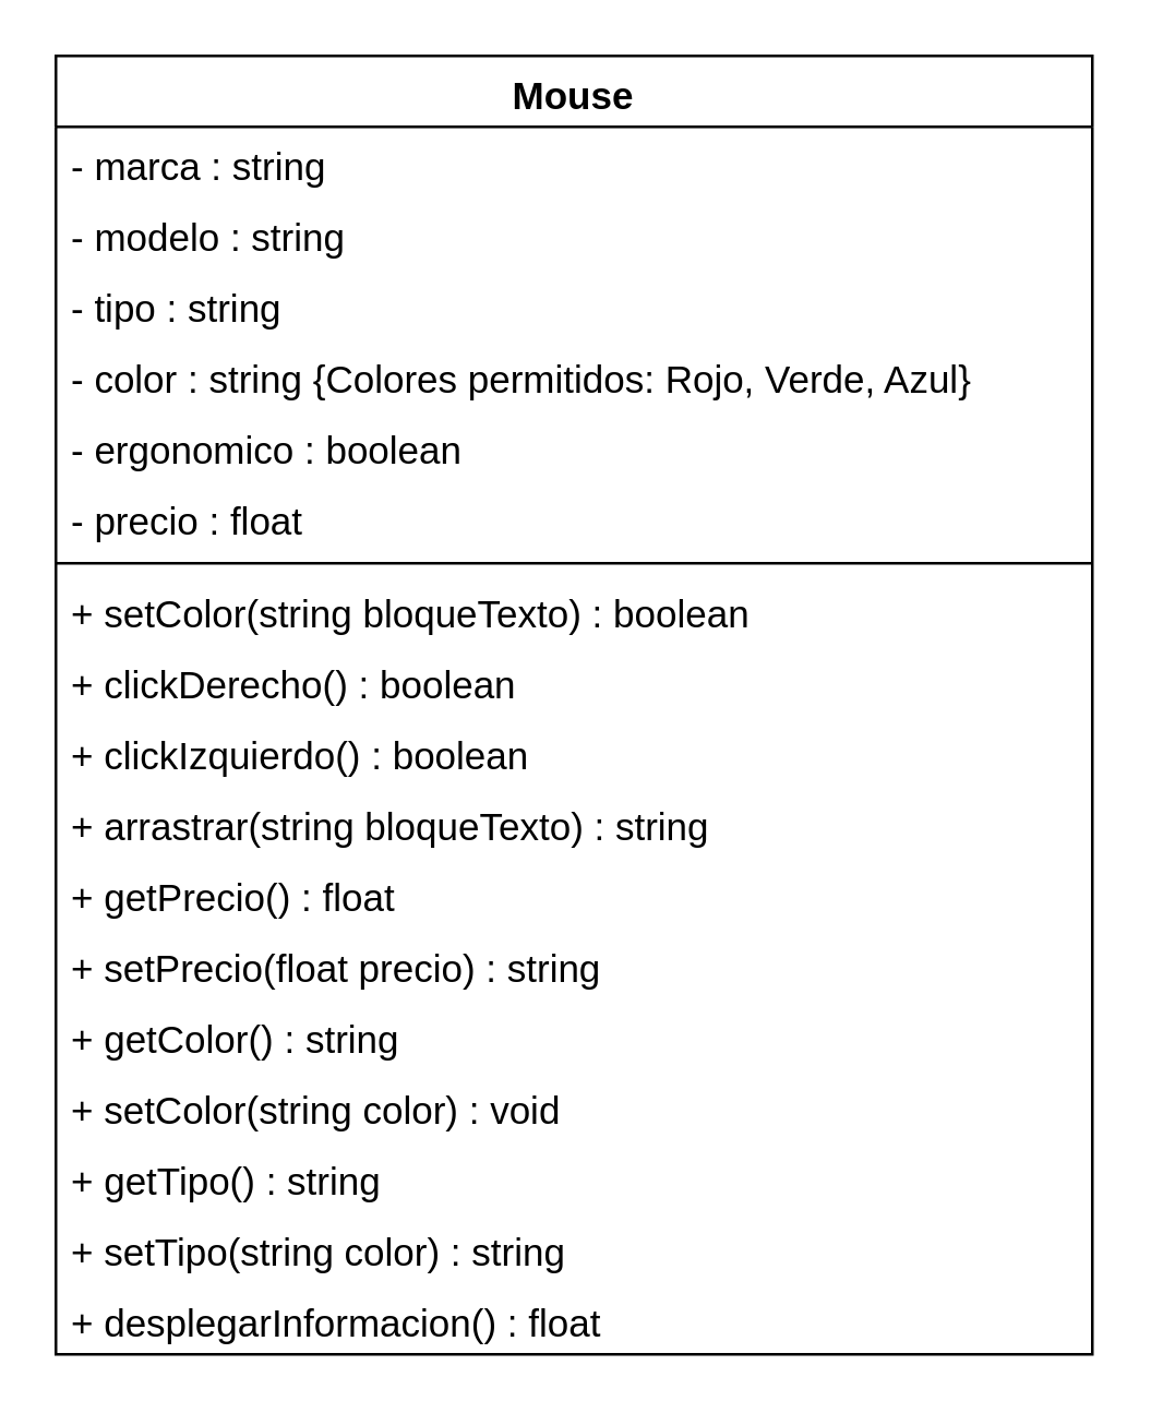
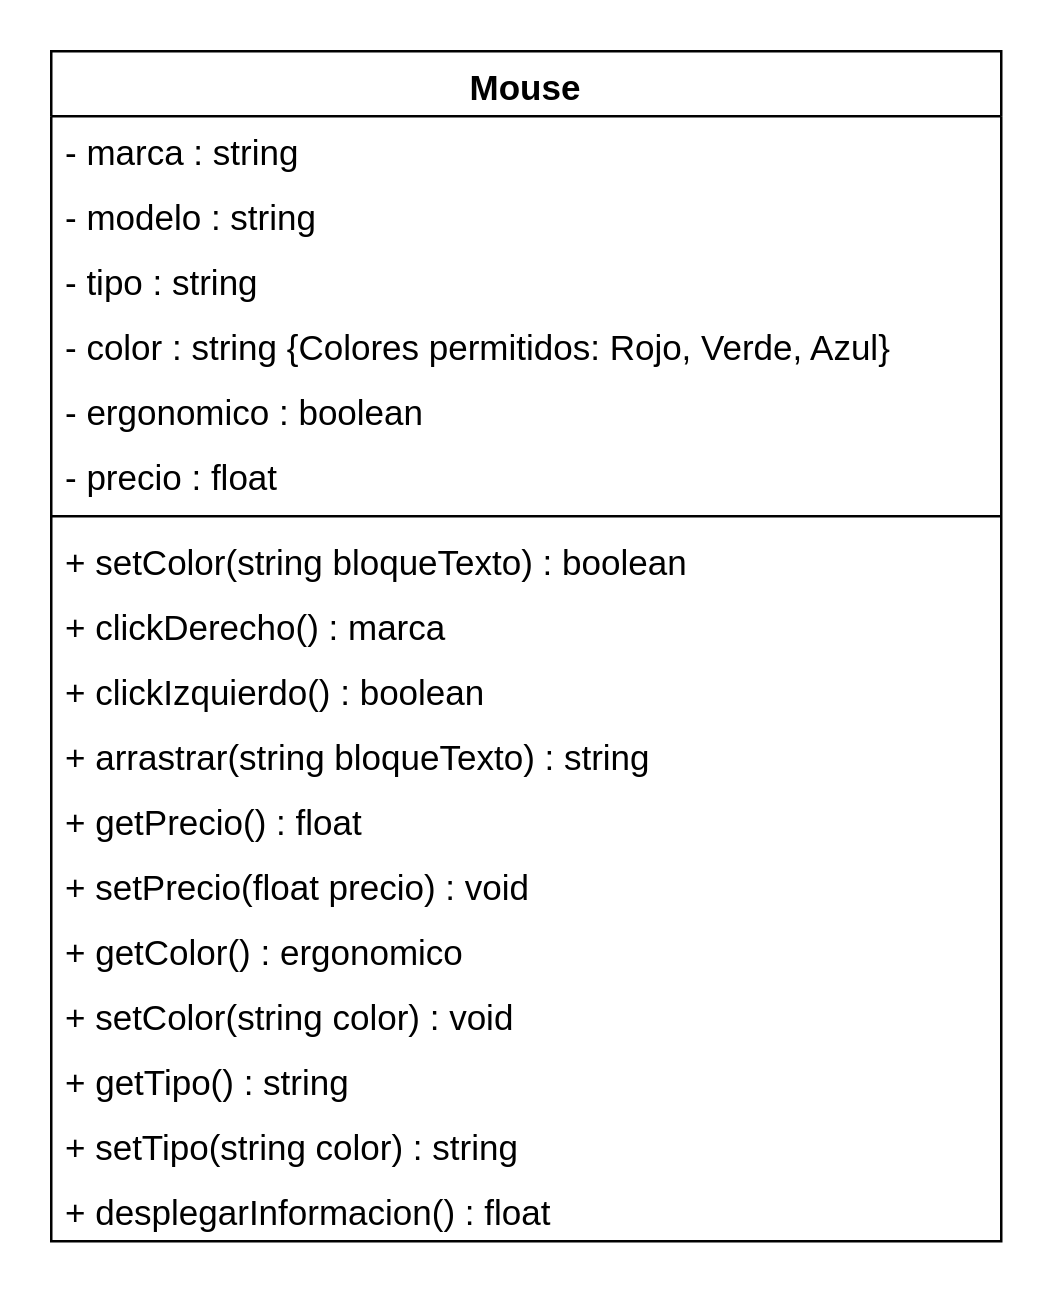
  <mxCell id="0" />
  <mxCell id="1" parent="0" />
  <mxCell id="2" value="Mouse" style="swimlane;fontStyle=1;align=center;verticalAlign=top;childLayout=stackLayout;horizontal=1;startSize=26;horizontalStack=0;resizeParent=1;resizeParentMax=0;resizeLast=0;collapsible=1;marginBottom=0;fontSize=14;" parent="1" vertex="1"><mxGeometry x="20" y="20" width="380" height="476" as="geometry"><mxRectangle x="224" y="40" width="80" height="30" as="alternateBounds" /></mxGeometry></mxCell>
  <mxCell id="3" value="- marca : string" style="text;strokeColor=none;fillColor=none;align=left;verticalAlign=top;spacingLeft=4;spacingRight=4;overflow=hidden;rotatable=0;points=[[0,0.5],[1,0.5]];portConstraint=eastwest;fontSize=14;" parent="2" vertex="1"><mxGeometry y="26" width="380" height="26" as="geometry" /></mxCell>
  <mxCell id="4" value="- modelo : string" style="text;strokeColor=none;fillColor=none;align=left;verticalAlign=top;spacingLeft=4;spacingRight=4;overflow=hidden;rotatable=0;points=[[0,0.5],[1,0.5]];portConstraint=eastwest;fontSize=14;" parent="2" vertex="1"><mxGeometry y="52" width="380" height="26" as="geometry" /></mxCell>
  <mxCell id="5" value="- tipo : string" style="text;strokeColor=none;fillColor=none;align=left;verticalAlign=top;spacingLeft=4;spacingRight=4;overflow=hidden;rotatable=0;points=[[0,0.5],[1,0.5]];portConstraint=eastwest;fontSize=14;" parent="2" vertex="1"><mxGeometry y="78" width="380" height="26" as="geometry" /></mxCell>
  <mxCell id="6" value="- color : string {Colores permitidos: Rojo, Verde, Azul}" style="text;strokeColor=none;fillColor=none;align=left;verticalAlign=top;spacingLeft=4;spacingRight=4;overflow=hidden;rotatable=0;points=[[0,0.5],[1,0.5]];portConstraint=eastwest;fontSize=14;" parent="2" vertex="1"><mxGeometry y="104" width="380" height="26" as="geometry" /></mxCell>
  <mxCell id="7" value="- ergonomico : boolean" style="text;strokeColor=none;fillColor=none;align=left;verticalAlign=top;spacingLeft=4;spacingRight=4;overflow=hidden;rotatable=0;points=[[0,0.5],[1,0.5]];portConstraint=eastwest;fontSize=14;" parent="2" vertex="1"><mxGeometry y="130" width="380" height="26" as="geometry" /></mxCell>
  <mxCell id="8" value="- precio : float" style="text;strokeColor=none;fillColor=none;align=left;verticalAlign=top;spacingLeft=4;spacingRight=4;overflow=hidden;rotatable=0;points=[[0,0.5],[1,0.5]];portConstraint=eastwest;fontSize=14;" parent="2" vertex="1"><mxGeometry y="156" width="380" height="26" as="geometry" /></mxCell>
  <mxCell id="9" value="" style="line;strokeWidth=1;fillColor=none;align=left;verticalAlign=middle;spacingTop=-1;spacingLeft=3;spacingRight=3;rotatable=0;labelPosition=right;points=[];portConstraint=eastwest;fontSize=14;" parent="2" vertex="1"><mxGeometry y="182" width="380" height="8" as="geometry" /></mxCell>
  <mxCell id="10" value="+ setColor(string bloqueTexto) : boolean" style="text;strokeColor=none;fillColor=none;align=left;verticalAlign=top;spacingLeft=4;spacingRight=4;overflow=hidden;rotatable=0;points=[[0,0.5],[1,0.5]];portConstraint=eastwest;fontSize=14;" parent="2" vertex="1"><mxGeometry y="190" width="380" height="26" as="geometry" /></mxCell>
- <mxCell id="11" value="+ clickDerecho() : boolean" style="text;strokeColor=none;fillColor=none;align=left;verticalAlign=top;spacingLeft=4;spacingRight=4;overflow=hidden;rotatable=0;points=[[0,0.5],[1,0.5]];portConstraint=eastwest;fontSize=14;" parent="2" vertex="1"><mxGeometry y="216" width="380" height="26" as="geometry" /></mxCell>
+ <mxCell id="11" value="+ clickDerecho() : marca" style="text;strokeColor=none;fillColor=none;align=left;verticalAlign=top;spacingLeft=4;spacingRight=4;overflow=hidden;rotatable=0;points=[[0,0.5],[1,0.5]];portConstraint=eastwest;fontSize=14;" parent="2" vertex="1"><mxGeometry y="216" width="380" height="26" as="geometry" /></mxCell>
  <mxCell id="12" value="+ clickIzquierdo() : boolean" style="text;strokeColor=none;fillColor=none;align=left;verticalAlign=top;spacingLeft=4;spacingRight=4;overflow=hidden;rotatable=0;points=[[0,0.5],[1,0.5]];portConstraint=eastwest;fontSize=14;" parent="2" vertex="1"><mxGeometry y="242" width="380" height="26" as="geometry" /></mxCell>
  <mxCell id="13" value="+ arrastrar(string bloqueTexto) : string" style="text;strokeColor=none;fillColor=none;align=left;verticalAlign=top;spacingLeft=4;spacingRight=4;overflow=hidden;rotatable=0;points=[[0,0.5],[1,0.5]];portConstraint=eastwest;fontSize=14;" parent="2" vertex="1"><mxGeometry y="268" width="380" height="26" as="geometry" /></mxCell>
  <mxCell id="14" value="+ getPrecio() : float" style="text;strokeColor=none;fillColor=none;align=left;verticalAlign=top;spacingLeft=4;spacingRight=4;overflow=hidden;rotatable=0;points=[[0,0.5],[1,0.5]];portConstraint=eastwest;fontSize=14;" parent="2" vertex="1"><mxGeometry y="294" width="380" height="26" as="geometry" /></mxCell>
- <mxCell id="15" value="+ setPrecio(float precio) : string" style="text;strokeColor=none;fillColor=none;align=left;verticalAlign=top;spacingLeft=4;spacingRight=4;overflow=hidden;rotatable=0;points=[[0,0.5],[1,0.5]];portConstraint=eastwest;fontSize=14;" parent="2" vertex="1"><mxGeometry y="320" width="380" height="26" as="geometry" /></mxCell>
- <mxCell id="16" value="+ getColor() : string" style="text;strokeColor=none;fillColor=none;align=left;verticalAlign=top;spacingLeft=4;spacingRight=4;overflow=hidden;rotatable=0;points=[[0,0.5],[1,0.5]];portConstraint=eastwest;fontSize=14;" parent="2" vertex="1"><mxGeometry y="346" width="380" height="26" as="geometry" /></mxCell>
+ <mxCell id="15" value="+ setPrecio(float precio) : void" style="text;strokeColor=none;fillColor=none;align=left;verticalAlign=top;spacingLeft=4;spacingRight=4;overflow=hidden;rotatable=0;points=[[0,0.5],[1,0.5]];portConstraint=eastwest;fontSize=14;" parent="2" vertex="1"><mxGeometry y="320" width="380" height="26" as="geometry" /></mxCell>
+ <mxCell id="16" value="+ getColor() : ergonomico" style="text;strokeColor=none;fillColor=none;align=left;verticalAlign=top;spacingLeft=4;spacingRight=4;overflow=hidden;rotatable=0;points=[[0,0.5],[1,0.5]];portConstraint=eastwest;fontSize=14;" parent="2" vertex="1"><mxGeometry y="346" width="380" height="26" as="geometry" /></mxCell>
  <mxCell id="17" value="+ setColor(string color) : void" style="text;strokeColor=none;fillColor=none;align=left;verticalAlign=top;spacingLeft=4;spacingRight=4;overflow=hidden;rotatable=0;points=[[0,0.5],[1,0.5]];portConstraint=eastwest;fontSize=14;" parent="2" vertex="1"><mxGeometry y="372" width="380" height="26" as="geometry" /></mxCell>
  <mxCell id="18" value="+ getTipo() : string" style="text;strokeColor=none;fillColor=none;align=left;verticalAlign=top;spacingLeft=4;spacingRight=4;overflow=hidden;rotatable=0;points=[[0,0.5],[1,0.5]];portConstraint=eastwest;fontSize=14;" vertex="1" parent="2"><mxGeometry y="398" width="380" height="26" as="geometry" /></mxCell>
  <mxCell id="19" value="+ setTipo(string color) : string" style="text;strokeColor=none;fillColor=none;align=left;verticalAlign=top;spacingLeft=4;spacingRight=4;overflow=hidden;rotatable=0;points=[[0,0.5],[1,0.5]];portConstraint=eastwest;fontSize=14;" vertex="1" parent="2"><mxGeometry y="424" width="380" height="26" as="geometry" /></mxCell>
  <mxCell id="20" value="+ desplegarInformacion() : float" style="text;strokeColor=none;fillColor=none;align=left;verticalAlign=top;spacingLeft=4;spacingRight=4;overflow=hidden;rotatable=0;points=[[0,0.5],[1,0.5]];portConstraint=eastwest;fontSize=14;" parent="2" vertex="1"><mxGeometry y="450" width="380" height="26" as="geometry" /></mxCell>
